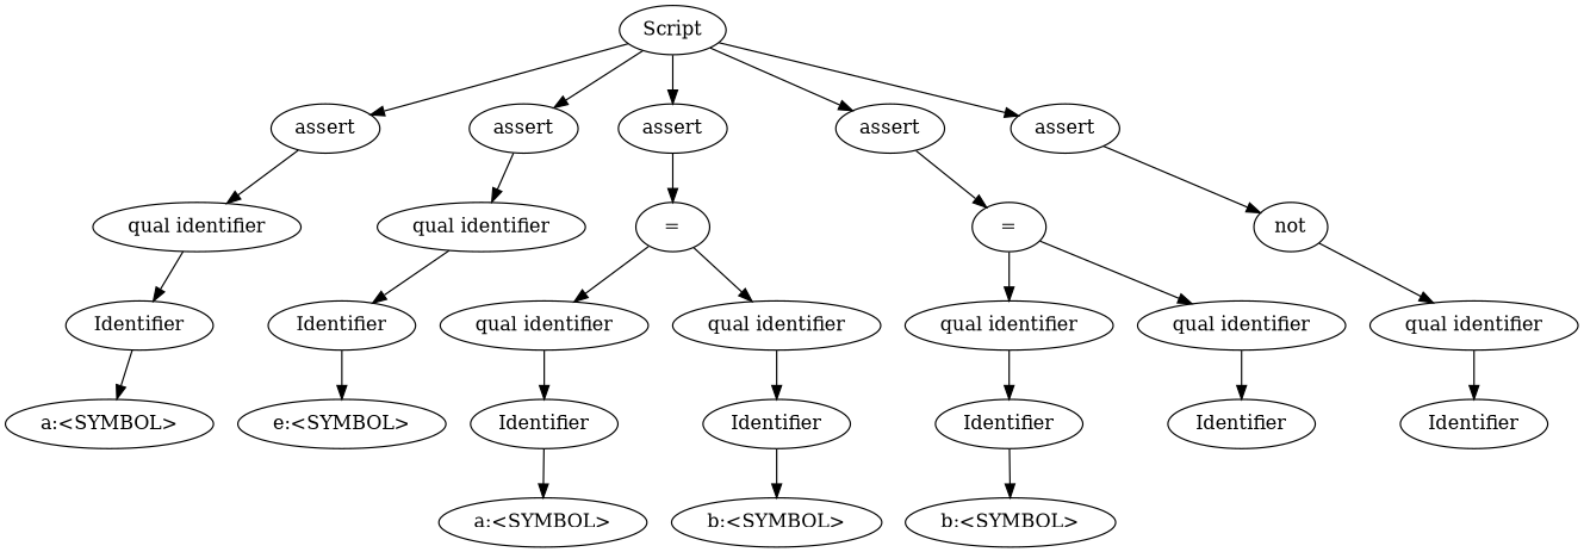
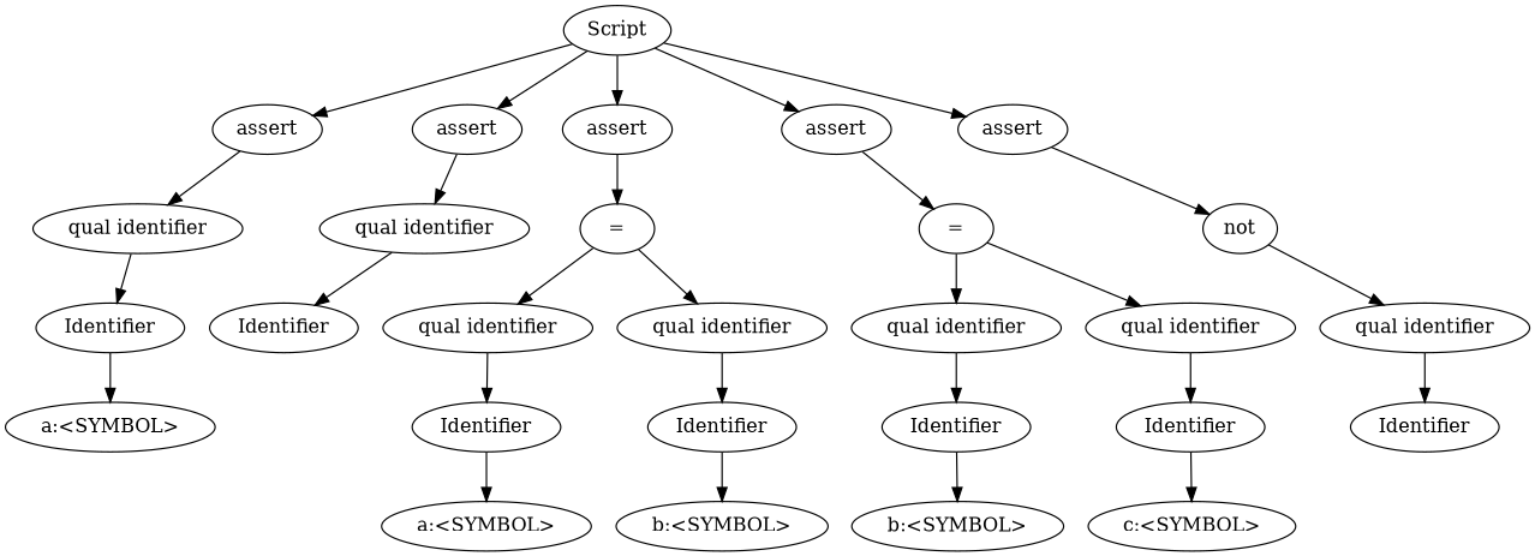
  digraph {
    n1 [label=Script]
    n2 [label=assert]
    n3 [label=assert]
    n4 [label=assert]
    n5 [label=assert]
    n6 [label=assert]
    n7 [label="qual identifier"]
    n8 [label="qual identifier"]
    n9 [label="="]
    n10 [label="="]
    n11 [label=not]
    n12 [label=Identifier]
    n13 [label="a:<SYMBOL>"]
    n14 [label=Identifier]
-   n15 [label="e:<SYMBOL>"]
    n16 [label="qual identifier"]
    n17 [label="qual identifier"]
    n18 [label=Identifier]
    n19 [label=Identifier]
    n20 [label="a:<SYMBOL>"]
    n21 [label="b:<SYMBOL>"]
    n22 [label="qual identifier"]
    n23 [label="qual identifier"]
    n24 [label=Identifier]
    n25 [label=Identifier]
    n26 [label="b:<SYMBOL>"]
+   n27 [label="c:<SYMBOL>"]
    n28 [label="qual identifier"]
    n29 [label=Identifier]
    n1 -> n2
    n1 -> n3
    n1 -> n4
    n1 -> n5
    n1 -> n6
    n2 -> n7
    n3 -> n8
    n4 -> n9
    n5 -> n10
    n6 -> n11
    n7 -> n12
    n8 -> n14
    n9 -> n16
    n9 -> n17
    n10 -> n22
    n10 -> n23
    n11 -> n28
    n12 -> n13
-   n14 -> n15
    n16 -> n18
    n17 -> n19
    n18 -> n20
    n19 -> n21
    n22 -> n24
    n23 -> n25
    n24 -> n26
+   n25 -> n27
    n28 -> n29
  }
